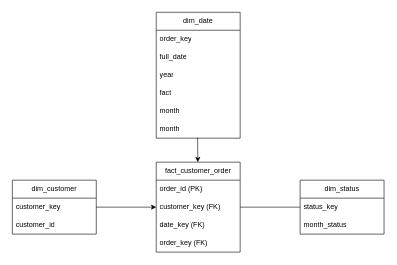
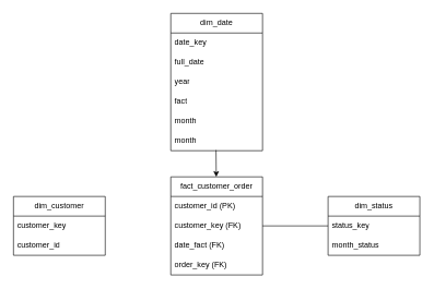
  <mxCell id="0" />
  <mxCell id="1" parent="0" />
  <mxCell id="2" value="dim_date" style="swimlane;fontStyle=0;childLayout=stackLayout;horizontal=1;startSize=30;horizontalStack=0;resizeParent=1;resizeParentMax=0;resizeLast=0;collapsible=1;marginBottom=0;whiteSpace=wrap;html=1;" vertex="1" parent="1"><mxGeometry x="260" y="20" width="140" height="210" as="geometry"><mxRectangle x="320" y="160" width="90" height="30" as="alternateBounds" /></mxGeometry></mxCell>
- <mxCell id="3" value="order_key" style="text;strokeColor=none;fillColor=none;align=left;verticalAlign=middle;spacingLeft=4;spacingRight=4;overflow=hidden;points=[[0,0.5],[1,0.5]];portConstraint=eastwest;rotatable=0;whiteSpace=wrap;html=1;" vertex="1" parent="2"><mxGeometry y="30" width="140" height="30" as="geometry" /></mxCell>
+ <mxCell id="3" value="date_key" style="text;strokeColor=none;fillColor=none;align=left;verticalAlign=middle;spacingLeft=4;spacingRight=4;overflow=hidden;points=[[0,0.5],[1,0.5]];portConstraint=eastwest;rotatable=0;whiteSpace=wrap;html=1;" vertex="1" parent="2"><mxGeometry y="30" width="140" height="30" as="geometry" /></mxCell>
  <mxCell id="4" value="full_date" style="text;strokeColor=none;fillColor=none;align=left;verticalAlign=middle;spacingLeft=4;spacingRight=4;overflow=hidden;points=[[0,0.5],[1,0.5]];portConstraint=eastwest;rotatable=0;whiteSpace=wrap;html=1;" vertex="1" parent="2"><mxGeometry y="60" width="140" height="30" as="geometry" /></mxCell>
  <mxCell id="5" value="year" style="text;strokeColor=none;fillColor=none;align=left;verticalAlign=middle;spacingLeft=4;spacingRight=4;overflow=hidden;points=[[0,0.5],[1,0.5]];portConstraint=eastwest;rotatable=0;whiteSpace=wrap;html=1;" vertex="1" parent="2"><mxGeometry y="90" width="140" height="30" as="geometry" /></mxCell>
  <mxCell id="6" value="fact" style="text;strokeColor=none;fillColor=none;align=left;verticalAlign=middle;spacingLeft=4;spacingRight=4;overflow=hidden;points=[[0,0.5],[1,0.5]];portConstraint=eastwest;rotatable=0;whiteSpace=wrap;html=1;" vertex="1" parent="2"><mxGeometry y="120" width="140" height="30" as="geometry" /></mxCell>
  <mxCell id="7" value="month" style="text;strokeColor=none;fillColor=none;align=left;verticalAlign=middle;spacingLeft=4;spacingRight=4;overflow=hidden;points=[[0,0.5],[1,0.5]];portConstraint=eastwest;rotatable=0;whiteSpace=wrap;html=1;" vertex="1" parent="2"><mxGeometry y="150" width="140" height="30" as="geometry" /></mxCell>
  <mxCell id="8" value="month" style="text;strokeColor=none;fillColor=none;align=left;verticalAlign=middle;spacingLeft=4;spacingRight=4;overflow=hidden;points=[[0,0.5],[1,0.5]];portConstraint=eastwest;rotatable=0;whiteSpace=wrap;html=1;" vertex="1" parent="2"><mxGeometry y="180" width="140" height="30" as="geometry" /></mxCell>
  <mxCell id="9" value="dim_status" style="swimlane;fontStyle=0;childLayout=stackLayout;horizontal=1;startSize=30;horizontalStack=0;resizeParent=1;resizeParentMax=0;resizeLast=0;collapsible=1;marginBottom=0;whiteSpace=wrap;html=1;" vertex="1" parent="1"><mxGeometry x="500" y="300" width="140" height="90" as="geometry"><mxRectangle x="320" y="160" width="90" height="30" as="alternateBounds" /></mxGeometry></mxCell>
  <mxCell id="10" value="status_key" style="text;strokeColor=none;fillColor=none;align=left;verticalAlign=middle;spacingLeft=4;spacingRight=4;overflow=hidden;points=[[0,0.5],[1,0.5]];portConstraint=eastwest;rotatable=0;whiteSpace=wrap;html=1;" vertex="1" parent="9"><mxGeometry y="30" width="140" height="30" as="geometry" /></mxCell>
  <mxCell id="11" value="month_status" style="text;strokeColor=none;fillColor=none;align=left;verticalAlign=middle;spacingLeft=4;spacingRight=4;overflow=hidden;points=[[0,0.5],[1,0.5]];portConstraint=eastwest;rotatable=0;whiteSpace=wrap;html=1;" vertex="1" parent="9"><mxGeometry y="60" width="140" height="30" as="geometry" /></mxCell>
  <mxCell id="12" value="dim_customer" style="swimlane;fontStyle=0;childLayout=stackLayout;horizontal=1;startSize=30;horizontalStack=0;resizeParent=1;resizeParentMax=0;resizeLast=0;collapsible=1;marginBottom=0;whiteSpace=wrap;html=1;" vertex="1" parent="1"><mxGeometry x="20" y="300" width="140" height="90" as="geometry"><mxRectangle x="320" y="160" width="90" height="30" as="alternateBounds" /></mxGeometry></mxCell>
  <mxCell id="13" value="customer_key" style="text;strokeColor=none;fillColor=none;align=left;verticalAlign=middle;spacingLeft=4;spacingRight=4;overflow=hidden;points=[[0,0.5],[1,0.5]];portConstraint=eastwest;rotatable=0;whiteSpace=wrap;html=1;" vertex="1" parent="12"><mxGeometry y="30" width="140" height="30" as="geometry" /></mxCell>
  <mxCell id="14" value="customer_id" style="text;strokeColor=none;fillColor=none;align=left;verticalAlign=middle;spacingLeft=4;spacingRight=4;overflow=hidden;points=[[0,0.5],[1,0.5]];portConstraint=eastwest;rotatable=0;whiteSpace=wrap;html=1;" vertex="1" parent="12"><mxGeometry y="60" width="140" height="30" as="geometry" /></mxCell>
  <mxCell id="15" value="fact_customer_order" style="swimlane;fontStyle=0;childLayout=stackLayout;horizontal=1;startSize=30;horizontalStack=0;resizeParent=1;resizeParentMax=0;resizeLast=0;collapsible=1;marginBottom=0;whiteSpace=wrap;html=1;" vertex="1" parent="1"><mxGeometry x="260" y="270" width="140" height="150" as="geometry"><mxRectangle x="320" y="160" width="90" height="30" as="alternateBounds" /></mxGeometry></mxCell>
- <mxCell id="16" value="order_id (PK)" style="text;strokeColor=none;fillColor=none;align=left;verticalAlign=middle;spacingLeft=4;spacingRight=4;overflow=hidden;points=[[0,0.5],[1,0.5]];portConstraint=eastwest;rotatable=0;whiteSpace=wrap;html=1;" vertex="1" parent="15"><mxGeometry y="30" width="140" height="30" as="geometry" /></mxCell>
+ <mxCell id="16" value="customer_id (PK)" style="text;strokeColor=none;fillColor=none;align=left;verticalAlign=middle;spacingLeft=4;spacingRight=4;overflow=hidden;points=[[0,0.5],[1,0.5]];portConstraint=eastwest;rotatable=0;whiteSpace=wrap;html=1;" vertex="1" parent="15"><mxGeometry y="30" width="140" height="30" as="geometry" /></mxCell>
  <mxCell id="17" value="customer_key (FK)" style="text;strokeColor=none;fillColor=none;align=left;verticalAlign=middle;spacingLeft=4;spacingRight=4;overflow=hidden;points=[[0,0.5],[1,0.5]];portConstraint=eastwest;rotatable=0;whiteSpace=wrap;html=1;" vertex="1" parent="15"><mxGeometry y="60" width="140" height="30" as="geometry" /></mxCell>
- <mxCell id="18" value="date_key (FK)" style="text;strokeColor=none;fillColor=none;align=left;verticalAlign=middle;spacingLeft=4;spacingRight=4;overflow=hidden;points=[[0,0.5],[1,0.5]];portConstraint=eastwest;rotatable=0;whiteSpace=wrap;html=1;" vertex="1" parent="15"><mxGeometry y="90" width="140" height="30" as="geometry" /></mxCell>
+ <mxCell id="18" value="date_fact (FK)" style="text;strokeColor=none;fillColor=none;align=left;verticalAlign=middle;spacingLeft=4;spacingRight=4;overflow=hidden;points=[[0,0.5],[1,0.5]];portConstraint=eastwest;rotatable=0;whiteSpace=wrap;html=1;" vertex="1" parent="15"><mxGeometry y="90" width="140" height="30" as="geometry" /></mxCell>
  <mxCell id="19" value="order_key (FK)" style="text;strokeColor=none;fillColor=none;align=left;verticalAlign=middle;spacingLeft=4;spacingRight=4;overflow=hidden;points=[[0,0.5],[1,0.5]];portConstraint=eastwest;rotatable=0;whiteSpace=wrap;html=1;" vertex="1" parent="15"><mxGeometry y="120" width="140" height="30" as="geometry" /></mxCell>
- <mxCell id="20" value="" style="edgeStyle=orthogonalEdgeStyle;rounded=0;orthogonalLoop=1;jettySize=auto;html=1;" edge="1" parent="1" source="13" target="17"><mxGeometry relative="1" as="geometry" /></mxCell>
  <mxCell id="21" value="" style="edgeStyle=orthogonalEdgeStyle;rounded=0;orthogonalLoop=1;jettySize=auto;html=1;endArrow=none;" edge="1" parent="1" source="10" target="17"><mxGeometry relative="1" as="geometry" /></mxCell>
  <mxCell id="22" value="" style="endArrow=classic;html=1;rounded=0;exitX=0.493;exitY=0.967;exitDx=0;exitDy=0;exitPerimeter=0;" edge="1" parent="1" source="8" target="15"><mxGeometry width="50" height="50" relative="1" as="geometry"><mxPoint x="330" y="290" as="sourcePoint" /><mxPoint x="380" y="240" as="targetPoint" /></mxGeometry></mxCell>
